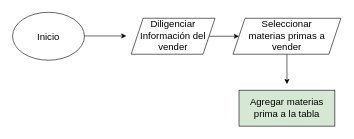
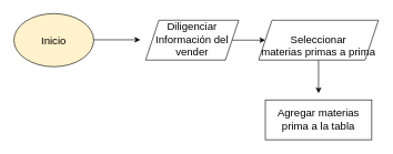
  <mxCell id="0" />
  <mxCell id="1" parent="0" />
  <mxCell id="2" style="edgeStyle=none;html=1;exitX=1;exitY=0.5;exitDx=0;exitDy=0;fontSize=16;" edge="1" parent="1"><mxGeometry relative="1" as="geometry"><mxPoint x="210" y="59.5" as="targetPoint" /><mxPoint x="130" y="59.5" as="sourcePoint" /></mxGeometry></mxCell>
- <mxCell id="3" value="&lt;font style=&quot;font-size: 16px;&quot;&gt;Inicio&lt;/font&gt;" style="ellipse;whiteSpace=wrap;html=1;" vertex="1" parent="1"><mxGeometry x="20" y="20" width="120" height="80" as="geometry" /></mxCell>
+ <mxCell id="3" value="&lt;font style=&quot;font-size: 16px;&quot;&gt;Inicio&lt;/font&gt;" style="ellipse;whiteSpace=wrap;html=1;fillColor=#fff2cc;" vertex="1" parent="1"><mxGeometry x="20" y="20" width="120" height="80" as="geometry" /></mxCell>
  <mxCell id="4" style="edgeStyle=none;html=1;exitX=1;exitY=0.5;exitDx=0;exitDy=0;" edge="1" parent="1" source="5"><mxGeometry relative="1" as="geometry"><mxPoint x="398" y="60" as="targetPoint" /></mxGeometry></mxCell>
  <mxCell id="5" value="&lt;br&gt;Diligenciar &lt;br&gt;Información del vender" style="shape=parallelogram;perimeter=parallelogramPerimeter;whiteSpace=wrap;html=1;fixedSize=1;fontSize=16;verticalAlign=bottom;" vertex="1" parent="1"><mxGeometry x="218" y="30" width="140" height="60" as="geometry" /></mxCell>
  <mxCell id="6" style="edgeStyle=none;html=1;exitX=0.5;exitY=1;exitDx=0;exitDy=0;" edge="1" parent="1" source="7"><mxGeometry relative="1" as="geometry"><mxPoint x="478" y="140" as="targetPoint" /></mxGeometry></mxCell>
- <mxCell id="7" value="&lt;br&gt;Seleccionar &lt;br&gt;materias primas a vender" style="shape=parallelogram;perimeter=parallelogramPerimeter;whiteSpace=wrap;html=1;fixedSize=1;fontSize=16;verticalAlign=bottom;" vertex="1" parent="1"><mxGeometry x="388" y="30" width="180" height="60" as="geometry" /></mxCell>
- <mxCell id="8" value="Agregar materias prima a la tabla" style="rounded=0;whiteSpace=wrap;html=1;fontSize=16;fillColor=#d5e8d4;" vertex="1" parent="1"><mxGeometry x="398" y="150" width="160" height="60" as="geometry" /></mxCell>
+ <mxCell id="7" value="&lt;br&gt;Seleccionar &lt;br&gt;materias primas a prima" style="shape=parallelogram;perimeter=parallelogramPerimeter;whiteSpace=wrap;html=1;fixedSize=1;fontSize=16;verticalAlign=bottom;" vertex="1" parent="1"><mxGeometry x="388" y="30" width="180" height="60" as="geometry" /></mxCell>
+ <mxCell id="8" value="Agregar materias prima a la tabla" style="rounded=0;whiteSpace=wrap;html=1;fontSize=16;" vertex="1" parent="1"><mxGeometry x="398" y="150" width="160" height="60" as="geometry" /></mxCell>
